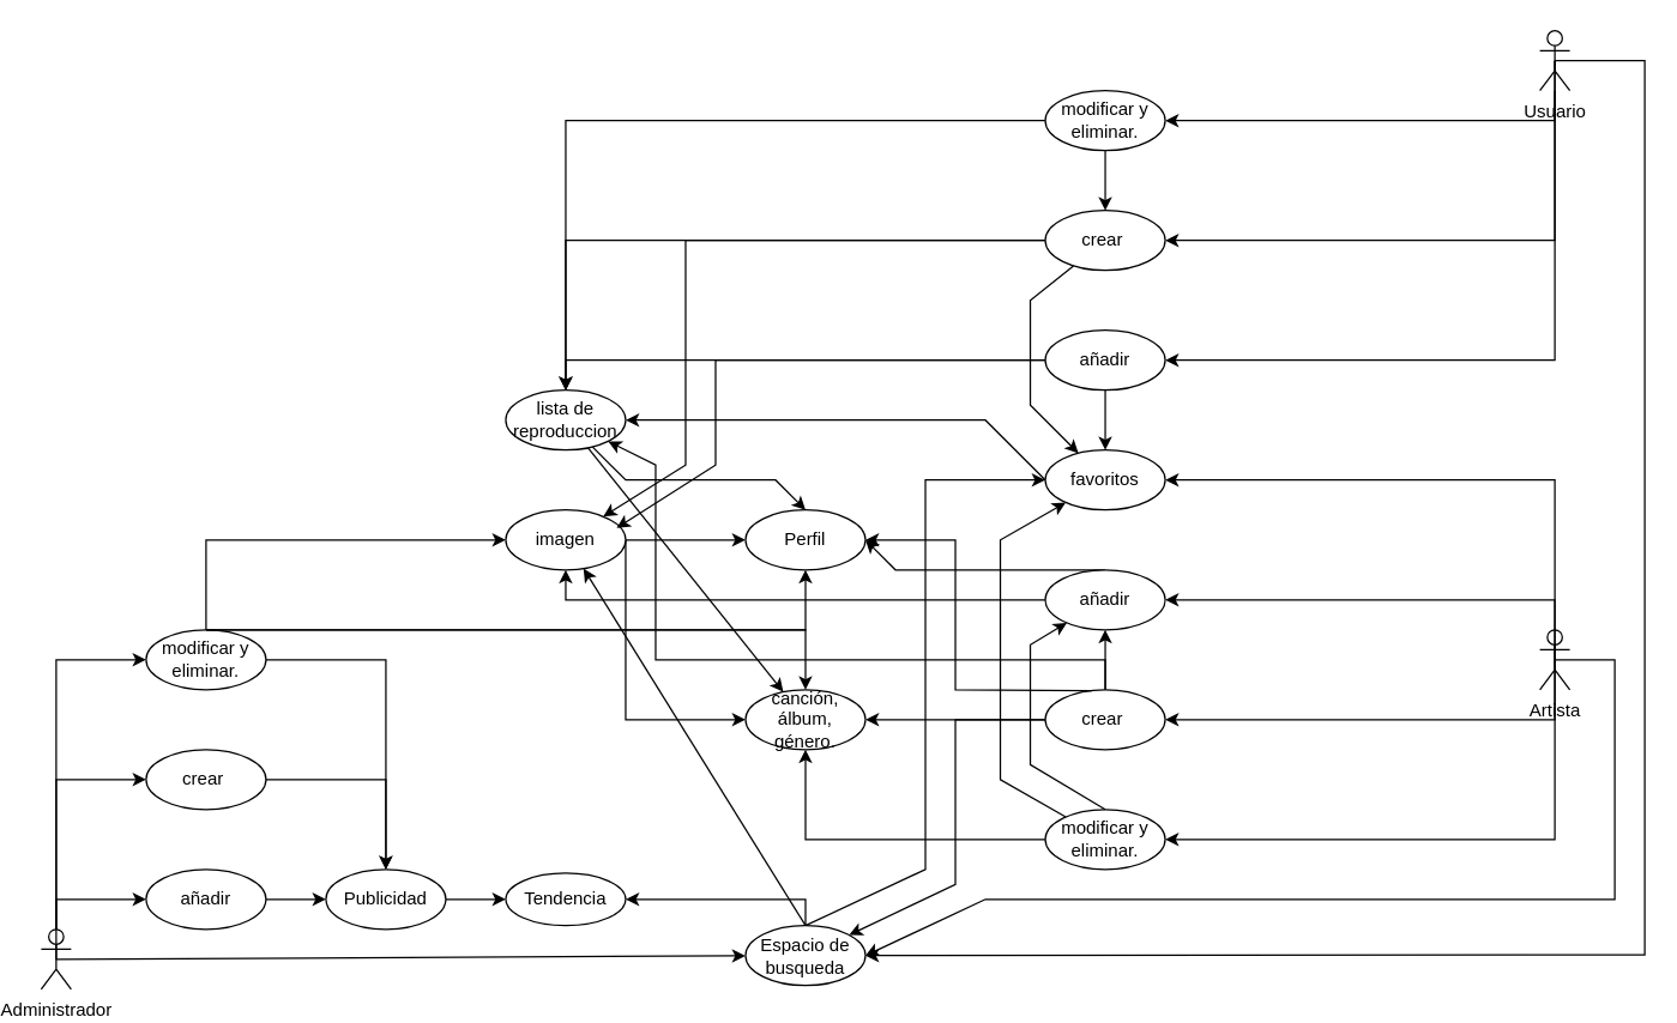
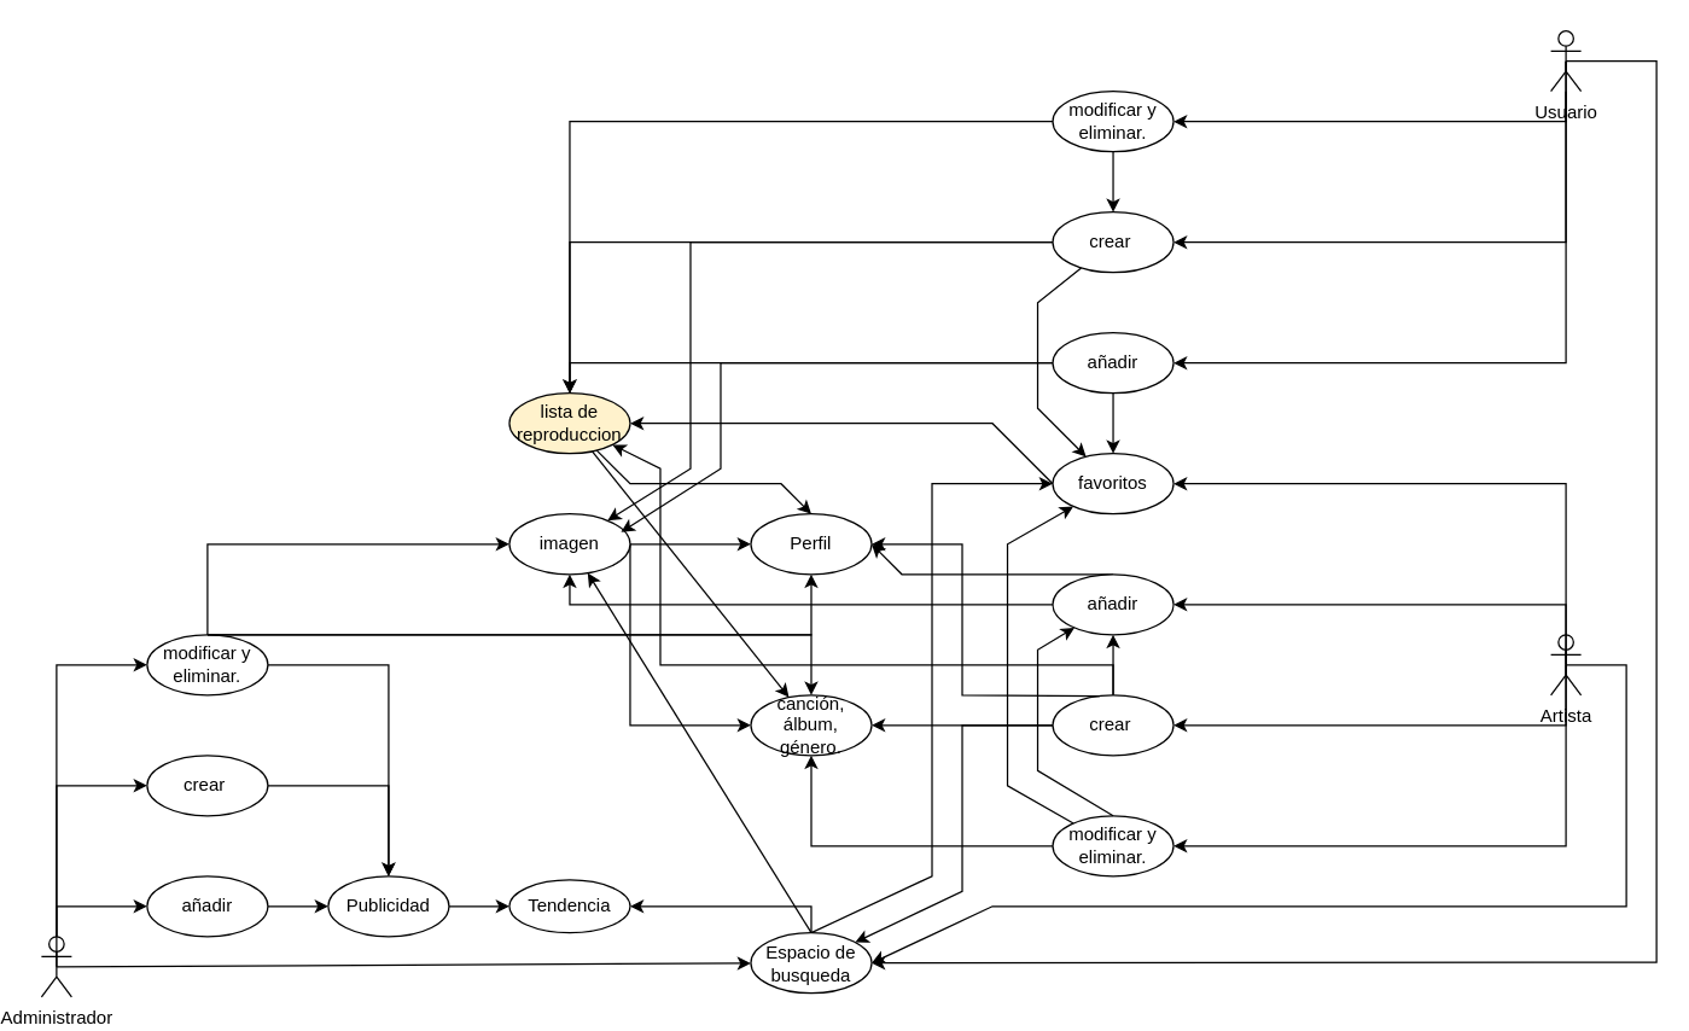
  <mxCell id="0" />
  <mxCell id="1" parent="0" />
  <mxCell id="2" value="Administrador" style="shape=umlActor;verticalLabelPosition=bottom;verticalAlign=top;html=1;outlineConnect=0;" parent="1" vertex="1"><mxGeometry x="20" y="620" width="20" height="40" as="geometry" /></mxCell>
  <mxCell id="3" value="Usuario" style="shape=umlActor;verticalLabelPosition=bottom;verticalAlign=top;html=1;outlineConnect=0;" parent="1" vertex="1"><mxGeometry x="1020" y="20" width="20" height="40" as="geometry" /></mxCell>
  <mxCell id="4" value="Artista" style="shape=umlActor;verticalLabelPosition=bottom;verticalAlign=top;html=1;outlineConnect=0;" parent="1" vertex="1"><mxGeometry x="1020" y="420" width="20" height="40" as="geometry" /></mxCell>
  <mxCell id="5" value="Perfil" style="ellipse;whiteSpace=wrap;html=1;" parent="1" vertex="1"><mxGeometry x="490" y="340" width="80" height="40" as="geometry" /></mxCell>
  <mxCell id="6" value="modificar y&lt;div&gt;eliminar.&lt;/div&gt;" style="ellipse;whiteSpace=wrap;html=1;" parent="1" vertex="1"><mxGeometry x="690" y="60" width="80" height="40" as="geometry" /></mxCell>
  <mxCell id="7" value="modificar y&lt;div&gt;eliminar.&lt;/div&gt;" style="ellipse;whiteSpace=wrap;html=1;" parent="1" vertex="1"><mxGeometry y="420" width="80" height="40" as="geometry" x="90" /></mxCell>
  <mxCell id="8" value="&lt;font style=&quot;vertical-align: inherit;&quot;&gt;&lt;font style=&quot;vertical-align: inherit;&quot;&gt;&lt;font style=&quot;vertical-align: inherit;&quot;&gt;&lt;font style=&quot;vertical-align: inherit;&quot;&gt;canción, álbum, género.&lt;/font&gt;&lt;/font&gt;&lt;/font&gt;&lt;/font&gt;" style="ellipse;whiteSpace=wrap;html=1;" parent="1" vertex="1"><mxGeometry x="490" y="460" width="80" height="40" as="geometry" /></mxCell>
  <mxCell id="9" value="modificar y&lt;div&gt;eliminar.&lt;/div&gt;" style="ellipse;whiteSpace=wrap;html=1;" parent="1" vertex="1"><mxGeometry x="690" y="540" width="80" height="40" as="geometry" /></mxCell>
  <mxCell id="10" value="crear&amp;nbsp;" style="ellipse;whiteSpace=wrap;html=1;" parent="1" vertex="1"><mxGeometry y="500" width="80" height="40" as="geometry" x="90" /></mxCell>
  <mxCell id="11" value="" style="edgeStyle=orthogonalEdgeStyle;rounded=0;orthogonalLoop=1;jettySize=auto;html=1;" edge="1" parent="1" source="12" target="43"><mxGeometry relative="1" as="geometry" /></mxCell>
  <mxCell id="12" value="crear&amp;nbsp;" style="ellipse;whiteSpace=wrap;html=1;" parent="1" vertex="1"><mxGeometry x="690" y="460" width="80" height="40" as="geometry" /></mxCell>
  <mxCell id="13" value="añadir" style="ellipse;whiteSpace=wrap;html=1;" parent="1" vertex="1"><mxGeometry x="690" y="220" width="80" height="40" as="geometry" /></mxCell>
  <mxCell id="14" value="Publicidad" style="ellipse;whiteSpace=wrap;html=1;" parent="1" vertex="1"><mxGeometry x="210" y="580" width="80" height="40" as="geometry" /></mxCell>
  <mxCell id="15" value="añadir" style="ellipse;whiteSpace=wrap;html=1;" parent="1" vertex="1"><mxGeometry y="580" width="80" height="40" as="geometry" x="90" /></mxCell>
  <mxCell id="16" value="Tendencia" style="ellipse;whiteSpace=wrap;html=1;" parent="1" vertex="1"><mxGeometry x="330" y="582.5" width="80" height="35" as="geometry" /></mxCell>
  <mxCell id="17" value="" style="endArrow=classic;html=1;rounded=0;exitX=0.5;exitY=0.5;exitDx=0;exitDy=0;exitPerimeter=0;entryX=1;entryY=0.5;entryDx=0;entryDy=0;" parent="1" source="3" target="54" edge="1"><mxGeometry width="50" height="50" relative="1" as="geometry"><mxPoint x="590" y="500" as="sourcePoint" /><mxPoint x="640" y="450" as="targetPoint" /><Array as="points"><mxPoint x="1030" y="160" /></Array></mxGeometry></mxCell>
  <mxCell id="18" value="" style="endArrow=classic;html=1;rounded=0;exitX=0.5;exitY=0.5;exitDx=0;exitDy=0;exitPerimeter=0;entryX=1;entryY=0.5;entryDx=0;entryDy=0;" parent="1" source="3" target="13" edge="1"><mxGeometry width="50" height="50" relative="1" as="geometry"><mxPoint x="600" y="510" as="sourcePoint" /><mxPoint x="650" y="460" as="targetPoint" /><Array as="points"><mxPoint x="1030" y="240" /></Array></mxGeometry></mxCell>
  <mxCell id="19" value="" style="endArrow=classic;html=1;rounded=0;exitX=0;exitY=0.5;exitDx=0;exitDy=0;" parent="1" source="13" target="35" edge="1"><mxGeometry width="50" height="50" relative="1" as="geometry"><mxPoint x="620" y="530" as="sourcePoint" /><mxPoint x="499" y="435" as="targetPoint" /><Array as="points"><mxPoint x="370" y="240" /></Array></mxGeometry></mxCell>
  <mxCell id="20" value="" style="endArrow=classic;html=1;rounded=0;exitX=0.5;exitY=0.5;exitDx=0;exitDy=0;exitPerimeter=0;" parent="1" source="4" edge="1" target="12"><mxGeometry width="50" height="50" relative="1" as="geometry"><mxPoint x="790" y="630" as="sourcePoint" /><mxPoint x="680" y="560" as="targetPoint" /><Array as="points"><mxPoint x="1030" y="470" /><mxPoint x="1030" y="480" /></Array></mxGeometry></mxCell>
  <mxCell id="21" value="" style="endArrow=classic;html=1;rounded=0;entryX=0.5;entryY=0;entryDx=0;entryDy=0;" parent="1" source="35" target="5" edge="1"><mxGeometry width="50" height="50" relative="1" as="geometry"><mxPoint x="720" y="500" as="sourcePoint" /><mxPoint x="770" y="450" as="targetPoint" /><Array as="points"><mxPoint x="410" y="320" /><mxPoint x="510" y="320" /></Array></mxGeometry></mxCell>
  <mxCell id="22" value="" style="endArrow=classic;html=1;rounded=0;" parent="1" source="12" target="8" edge="1"><mxGeometry width="50" height="50" relative="1" as="geometry"><mxPoint x="625" y="500" as="sourcePoint" /><mxPoint x="675" y="450" as="targetPoint" /><Array as="points"><mxPoint x="630" y="480" /></Array></mxGeometry></mxCell>
  <mxCell id="23" value="" style="endArrow=classic;html=1;rounded=0;entryX=1;entryY=0.5;entryDx=0;entryDy=0;exitX=0.389;exitY=0.018;exitDx=0;exitDy=0;exitPerimeter=0;" parent="1" target="5" edge="1" source="12"><mxGeometry width="50" height="50" relative="1" as="geometry"><mxPoint x="650" y="540" as="sourcePoint" /><mxPoint x="700" y="465" as="targetPoint" /><Array as="points"><mxPoint x="630" y="460" /><mxPoint x="630" y="360" /></Array></mxGeometry></mxCell>
  <mxCell id="24" value="" style="endArrow=classic;html=1;rounded=0;exitX=0.5;exitY=0.5;exitDx=0;exitDy=0;exitPerimeter=0;entryX=1;entryY=0.5;entryDx=0;entryDy=0;" parent="1" source="4" target="9" edge="1"><mxGeometry width="50" height="50" relative="1" as="geometry"><mxPoint x="720" y="630" as="sourcePoint" /><mxPoint x="770" y="580" as="targetPoint" /><Array as="points"><mxPoint x="1030" y="560" /></Array></mxGeometry></mxCell>
  <mxCell id="25" value="" style="endArrow=classic;html=1;rounded=0;exitX=0.5;exitY=0.5;exitDx=0;exitDy=0;exitPerimeter=0;entryX=1;entryY=0.5;entryDx=0;entryDy=0;" parent="1" source="4" target="43" edge="1"><mxGeometry width="50" height="50" relative="1" as="geometry"><mxPoint x="730" y="640" as="sourcePoint" /><mxPoint x="780" y="590" as="targetPoint" /><Array as="points"><mxPoint x="1030" y="400" /></Array></mxGeometry></mxCell>
  <mxCell id="26" value="" style="endArrow=classic;html=1;rounded=0;exitX=0.5;exitY=0;exitDx=0;exitDy=0;entryX=0;entryY=0.5;entryDx=0;entryDy=0;" parent="1" source="37" target="45" edge="1"><mxGeometry width="50" height="50" relative="1" as="geometry"><mxPoint x="690" y="810" as="sourcePoint" /><mxPoint x="680" y="310" as="targetPoint" /><Array as="points"><mxPoint x="610" y="580" /><mxPoint x="610" y="320" /></Array></mxGeometry></mxCell>
  <mxCell id="27" value="" style="endArrow=classic;html=1;rounded=0;exitX=0.5;exitY=0;exitDx=0;exitDy=0;" parent="1" source="12" target="35" edge="1"><mxGeometry width="50" height="50" relative="1" as="geometry"><mxPoint x="620" y="790" as="sourcePoint" /><mxPoint x="670" y="740" as="targetPoint" /><Array as="points"><mxPoint x="730" y="440" /><mxPoint x="430" y="440" /><mxPoint x="430" y="310" /></Array></mxGeometry></mxCell>
  <mxCell id="28" value="" style="endArrow=classic;html=1;rounded=0;exitX=0;exitY=0.5;exitDx=0;exitDy=0;" parent="1" source="43" target="48" edge="1"><mxGeometry width="50" height="50" relative="1" as="geometry"><mxPoint x="770" y="680" as="sourcePoint" /><mxPoint x="820" y="630" as="targetPoint" /><Array as="points"><mxPoint x="370" y="400" /></Array></mxGeometry></mxCell>
  <mxCell id="29" value="" style="endArrow=classic;html=1;rounded=0;exitX=0.5;exitY=0;exitDx=0;exitDy=0;entryX=1;entryY=0.5;entryDx=0;entryDy=0;" parent="1" source="43" target="5" edge="1"><mxGeometry width="50" height="50" relative="1" as="geometry"><mxPoint x="790" y="700" as="sourcePoint" /><mxPoint x="840" y="650" as="targetPoint" /><Array as="points"><mxPoint x="590" y="380" /></Array></mxGeometry></mxCell>
  <mxCell id="30" value="" style="endArrow=classic;html=1;rounded=0;" parent="1" source="9" target="8" edge="1"><mxGeometry width="50" height="50" relative="1" as="geometry"><mxPoint x="660" y="560" as="sourcePoint" /><mxPoint x="540" y="440" as="targetPoint" /><Array as="points"><mxPoint x="530" y="560" /></Array></mxGeometry></mxCell>
  <mxCell id="31" value="" style="endArrow=classic;html=1;rounded=0;exitX=0.5;exitY=0.5;exitDx=0;exitDy=0;exitPerimeter=0;entryX=1;entryY=0.5;entryDx=0;entryDy=0;" parent="1" source="4" target="45" edge="1"><mxGeometry width="50" height="50" relative="1" as="geometry"><mxPoint x="480" y="540" as="sourcePoint" /><mxPoint x="530" y="490" as="targetPoint" /><Array as="points"><mxPoint x="1030" y="320" /></Array></mxGeometry></mxCell>
  <mxCell id="32" value="" style="endArrow=classic;html=1;rounded=0;exitX=0.5;exitY=0.5;exitDx=0;exitDy=0;exitPerimeter=0;entryX=0;entryY=0.5;entryDx=0;entryDy=0;" parent="1" source="2" target="15" edge="1"><mxGeometry width="50" height="50" relative="1" as="geometry"><mxPoint x="240" y="680" as="sourcePoint" /><mxPoint x="330" y="610" as="targetPoint" /><Array as="points"><mxPoint x="30" y="600" /></Array></mxGeometry></mxCell>
  <mxCell id="33" value="" style="endArrow=classic;html=1;rounded=0;exitX=0.5;exitY=0;exitDx=0;exitDy=0;" parent="1" source="7" target="8" edge="1"><mxGeometry width="50" height="50" relative="1" as="geometry"><mxPoint x="330" y="770" as="sourcePoint" /><mxPoint x="420" y="700" as="targetPoint" /><Array as="points"><mxPoint x="530" y="420" /></Array></mxGeometry></mxCell>
  <mxCell id="34" value="" style="endArrow=classic;html=1;rounded=0;entryX=1;entryY=0.5;entryDx=0;entryDy=0;exitX=0;exitY=0.5;exitDx=0;exitDy=0;" edge="1" parent="1" source="45" target="35"><mxGeometry width="50" height="50" relative="1" as="geometry"><mxPoint x="700" y="260" as="sourcePoint" /><mxPoint x="468" y="560" as="targetPoint" /><Array as="points"><mxPoint x="650" y="280" /></Array></mxGeometry></mxCell>
- <mxCell id="35" value="lista de reproduccion" style="ellipse;whiteSpace=wrap;html=1;" parent="1" vertex="1"><mxGeometry x="330" y="260" width="80" height="40" as="geometry" /></mxCell>
+ <mxCell id="35" value="lista de reproduccion" style="ellipse;whiteSpace=wrap;html=1;fillColor=#fff2cc;" parent="1" vertex="1"><mxGeometry x="330" y="260" width="80" height="40" as="geometry" /></mxCell>
  <mxCell id="36" value="" style="endArrow=classic;html=1;rounded=0;" edge="1" parent="1" source="12" target="37"><mxGeometry width="50" height="50" relative="1" as="geometry"><mxPoint x="655" y="585" as="sourcePoint" /><mxPoint x="480" y="240" as="targetPoint" /><Array as="points"><mxPoint x="630" y="480" /><mxPoint x="630" y="590" /></Array></mxGeometry></mxCell>
  <mxCell id="37" value="Espacio de busqueda" style="ellipse;whiteSpace=wrap;html=1;" parent="1" vertex="1"><mxGeometry x="490" y="617.5" width="80" height="40" as="geometry" /></mxCell>
  <mxCell id="38" value="" style="endArrow=classic;html=1;rounded=0;exitX=0.5;exitY=0;exitDx=0;exitDy=0;" edge="1" parent="1" source="37" target="16"><mxGeometry width="50" height="50" relative="1" as="geometry"><mxPoint x="530" y="460" as="sourcePoint" /><mxPoint x="580" y="410" as="targetPoint" /><Array as="points"><mxPoint x="530" y="600" /></Array></mxGeometry></mxCell>
  <mxCell id="39" value="" style="endArrow=classic;html=1;rounded=0;exitX=0.5;exitY=0;exitDx=0;exitDy=0;" edge="1" parent="1" source="37" target="48"><mxGeometry width="50" height="50" relative="1" as="geometry"><mxPoint x="530" y="360" as="sourcePoint" /><mxPoint x="580" y="310" as="targetPoint" /></mxGeometry></mxCell>
  <mxCell id="40" value="" style="endArrow=classic;html=1;rounded=0;exitX=1;exitY=0.5;exitDx=0;exitDy=0;" edge="1" parent="1" source="48" target="8"><mxGeometry width="50" height="50" relative="1" as="geometry"><mxPoint x="500" y="470" as="sourcePoint" /><mxPoint x="550" y="420" as="targetPoint" /><Array as="points"><mxPoint x="410" y="480" /></Array></mxGeometry></mxCell>
  <mxCell id="41" value="" style="endArrow=classic;html=1;rounded=0;entryX=0;entryY=0.5;entryDx=0;entryDy=0;" edge="1" parent="1" source="14" target="16"><mxGeometry width="50" height="50" relative="1" as="geometry"><mxPoint x="332.999" y="790.785" as="sourcePoint" /><mxPoint x="503.55" y="629.21" as="targetPoint" /></mxGeometry></mxCell>
  <mxCell id="42" value="" style="endArrow=classic;html=1;rounded=0;exitX=0.5;exitY=0;exitDx=0;exitDy=0;" edge="1" parent="1" source="9" target="43"><mxGeometry width="50" height="50" relative="1" as="geometry"><mxPoint x="730" y="610" as="sourcePoint" /><mxPoint x="535" y="315" as="targetPoint" /><Array as="points"><mxPoint x="680" y="510" /><mxPoint x="680" y="430" /></Array></mxGeometry></mxCell>
  <mxCell id="43" value="añadir" style="ellipse;whiteSpace=wrap;html=1;" parent="1" vertex="1"><mxGeometry x="690" y="380" width="80" height="40" as="geometry" /></mxCell>
  <mxCell id="44" value="" style="endArrow=classic;html=1;rounded=0;" edge="1" parent="1" source="9" target="45"><mxGeometry width="50" height="50" relative="1" as="geometry"><mxPoint x="630" y="560" as="sourcePoint" /><mxPoint x="710" y="320" as="targetPoint" /><Array as="points"><mxPoint x="660" y="520" /><mxPoint x="660" y="360" /></Array></mxGeometry></mxCell>
  <mxCell id="45" value="favoritos" style="ellipse;whiteSpace=wrap;html=1;" parent="1" vertex="1"><mxGeometry x="690" y="300" width="80" height="40" as="geometry" /></mxCell>
  <mxCell id="46" value="" style="endArrow=classic;html=1;rounded=0;exitX=0;exitY=0.5;exitDx=0;exitDy=0;" edge="1" parent="1" source="54" target="48"><mxGeometry width="50" height="50" relative="1" as="geometry"><mxPoint x="760" y="350" as="sourcePoint" /><mxPoint x="410" y="420" as="targetPoint" /><Array as="points"><mxPoint x="450" y="160" /><mxPoint x="450" y="310" /></Array></mxGeometry></mxCell>
  <mxCell id="47" value="" style="endArrow=classic;html=1;rounded=0;" edge="1" parent="1" source="35" target="8"><mxGeometry width="50" height="50" relative="1" as="geometry"><mxPoint x="444" y="235" as="sourcePoint" /><mxPoint x="461" y="480" as="targetPoint" /></mxGeometry></mxCell>
  <mxCell id="48" value="imagen" style="ellipse;whiteSpace=wrap;html=1;" parent="1" vertex="1"><mxGeometry x="330" y="340" width="80" height="40" as="geometry" /></mxCell>
  <mxCell id="49" value="" style="endArrow=classic;html=1;rounded=0;" edge="1" parent="1" source="2" target="10"><mxGeometry width="50" height="50" relative="1" as="geometry"><mxPoint x="50" y="590" as="sourcePoint" /><mxPoint x="100" y="540" as="targetPoint" /><Array as="points"><mxPoint x="30" y="520" /></Array></mxGeometry></mxCell>
  <mxCell id="50" value="" style="endArrow=classic;html=1;rounded=0;" edge="1" parent="1" source="2" target="7"><mxGeometry width="50" height="50" relative="1" as="geometry"><mxPoint x="50" y="520" as="sourcePoint" /><mxPoint x="100" y="470" as="targetPoint" /><Array as="points"><mxPoint x="30" y="440" /></Array></mxGeometry></mxCell>
  <mxCell id="51" value="" style="endArrow=classic;html=1;rounded=0;" edge="1" parent="1" source="7" target="14"><mxGeometry width="50" height="50" relative="1" as="geometry"><mxPoint x="190" y="540" as="sourcePoint" /><mxPoint x="240" y="490" as="targetPoint" /><Array as="points"><mxPoint x="250" y="440" /></Array></mxGeometry></mxCell>
  <mxCell id="52" value="" style="endArrow=classic;html=1;rounded=0;" edge="1" parent="1" source="10" target="14"><mxGeometry width="50" height="50" relative="1" as="geometry"><mxPoint x="320" y="550" as="sourcePoint" /><mxPoint x="370" y="500" as="targetPoint" /><Array as="points"><mxPoint x="250" y="520" /></Array></mxGeometry></mxCell>
  <mxCell id="53" value="" style="endArrow=classic;html=1;rounded=0;" edge="1" parent="1" source="15" target="14"><mxGeometry width="50" height="50" relative="1" as="geometry"><mxPoint x="260" y="560" as="sourcePoint" /><mxPoint x="310" y="510" as="targetPoint" /></mxGeometry></mxCell>
  <mxCell id="54" value="crear&amp;nbsp;" style="ellipse;whiteSpace=wrap;html=1;" parent="1" vertex="1"><mxGeometry x="690" y="140" width="80" height="40" as="geometry" /></mxCell>
  <mxCell id="55" value="" style="endArrow=classic;html=1;rounded=0;" edge="1" parent="1" source="7" target="48"><mxGeometry width="50" height="50" relative="1" as="geometry"><mxPoint x="210" y="430" as="sourcePoint" /><mxPoint x="260" y="380" as="targetPoint" /><Array as="points"><mxPoint x="130" y="360" /></Array></mxGeometry></mxCell>
  <mxCell id="56" value="" style="endArrow=classic;html=1;rounded=0;" edge="1" parent="1" target="5"><mxGeometry width="50" height="50" relative="1" as="geometry"><mxPoint x="410" y="360" as="sourcePoint" /><mxPoint x="230" y="330" as="targetPoint" /></mxGeometry></mxCell>
  <mxCell id="57" value="" style="endArrow=classic;html=1;rounded=0;exitX=0.5;exitY=0;exitDx=0;exitDy=0;" edge="1" parent="1" source="7" target="5"><mxGeometry width="50" height="50" relative="1" as="geometry"><mxPoint x="240" y="440" as="sourcePoint" /><mxPoint x="290" y="390" as="targetPoint" /><Array as="points"><mxPoint x="330" y="420" /><mxPoint x="530" y="420" /></Array></mxGeometry></mxCell>
  <mxCell id="58" value="" style="endArrow=classic;html=1;rounded=0;" edge="1" parent="1" source="6" target="54"><mxGeometry width="50" height="50" relative="1" as="geometry"><mxPoint x="740" y="160" as="sourcePoint" /><mxPoint x="790" y="110" as="targetPoint" /></mxGeometry></mxCell>
  <mxCell id="59" value="" style="endArrow=classic;html=1;rounded=0;" edge="1" parent="1" source="6" target="35"><mxGeometry width="50" height="50" relative="1" as="geometry"><mxPoint x="560" y="170" as="sourcePoint" /><mxPoint x="610" y="120" as="targetPoint" /><Array as="points"><mxPoint x="370" y="80" /></Array></mxGeometry></mxCell>
  <mxCell id="60" value="" style="endArrow=classic;html=1;rounded=0;" edge="1" parent="1" source="54" target="35"><mxGeometry width="50" height="50" relative="1" as="geometry"><mxPoint x="520" y="220" as="sourcePoint" /><mxPoint x="570" y="170" as="targetPoint" /><Array as="points"><mxPoint x="370" y="160" /></Array></mxGeometry></mxCell>
  <mxCell id="61" value="" style="endArrow=classic;html=1;rounded=0;" edge="1" parent="1" source="3" target="6"><mxGeometry width="50" height="50" relative="1" as="geometry"><mxPoint x="920" y="150" as="sourcePoint" /><mxPoint x="970" y="100" as="targetPoint" /><Array as="points"><mxPoint x="1030" y="80" /></Array></mxGeometry></mxCell>
  <mxCell id="62" value="" style="endArrow=classic;html=1;rounded=0;exitX=0.5;exitY=0.5;exitDx=0;exitDy=0;exitPerimeter=0;" edge="1" parent="1" source="3" target="37"><mxGeometry width="50" height="50" relative="1" as="geometry"><mxPoint x="1030" y="210" as="sourcePoint" /><mxPoint x="1000" y="290" as="targetPoint" /><Array as="points"><mxPoint x="1090" y="40" /><mxPoint x="1090" y="200" /><mxPoint x="1090" y="637" /></Array></mxGeometry></mxCell>
  <mxCell id="63" value="" style="endArrow=classic;html=1;rounded=0;entryX=1;entryY=0.5;entryDx=0;entryDy=0;" edge="1" parent="1" target="37"><mxGeometry width="50" height="50" relative="1" as="geometry"><mxPoint x="1030" y="440" as="sourcePoint" /><mxPoint x="920" y="430" as="targetPoint" /><Array as="points"><mxPoint x="1070" y="440" /><mxPoint x="1070" y="600" /><mxPoint x="650" y="600" /></Array></mxGeometry></mxCell>
  <mxCell id="64" value="" style="endArrow=classic;html=1;rounded=0;" edge="1" parent="1" target="37"><mxGeometry width="50" height="50" relative="1" as="geometry"><mxPoint x="30" y="640" as="sourcePoint" /><mxPoint x="410" y="690" as="targetPoint" /></mxGeometry></mxCell>
  <mxCell id="65" value="" style="endArrow=classic;html=1;rounded=0;" edge="1" parent="1" source="13" target="45"><mxGeometry width="50" height="50" relative="1" as="geometry"><mxPoint x="720" y="320" as="sourcePoint" /><mxPoint x="770" y="270" as="targetPoint" /></mxGeometry></mxCell>
  <mxCell id="66" value="" style="endArrow=classic;html=1;rounded=0;" edge="1" parent="1" source="54" target="45"><mxGeometry width="50" height="50" relative="1" as="geometry"><mxPoint x="640" y="260" as="sourcePoint" /><mxPoint x="690" y="210" as="targetPoint" /><Array as="points"><mxPoint x="680" y="200" /><mxPoint x="680" y="270" /></Array></mxGeometry></mxCell>
  <mxCell id="67" value="" style="endArrow=classic;html=1;rounded=0;" edge="1" parent="1" source="13"><mxGeometry width="50" height="50" relative="1" as="geometry"><mxPoint x="570" y="340" as="sourcePoint" /><mxPoint x="404" y="352" as="targetPoint" /><Array as="points"><mxPoint x="530" y="240" /><mxPoint x="470" y="240" /><mxPoint x="470" y="310" /></Array></mxGeometry></mxCell>
